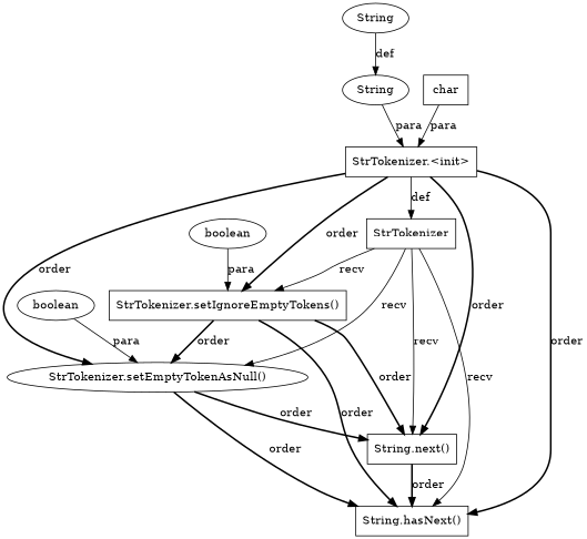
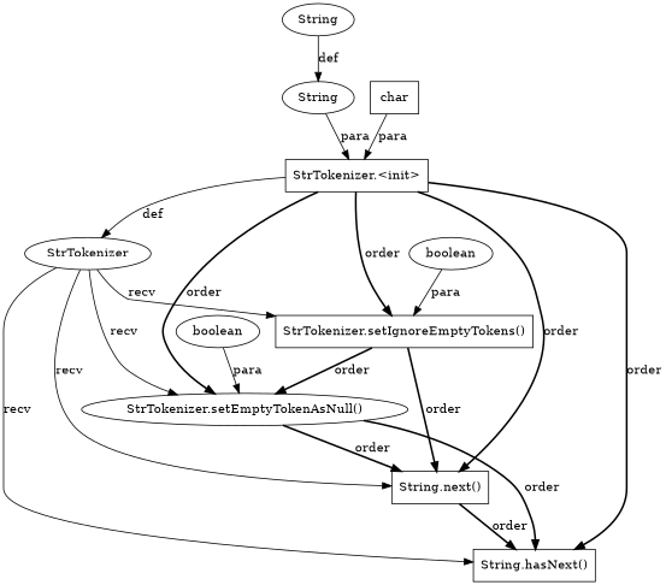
  digraph {
    node [shape=ellipse]
    edge [style=bold]
    n1 [label="String.next()" shape=box]
    n2 [label="String.hasNext()" shape=box]
-   n3 [label=StrTokenizer shape=box]
+   n3 [label=StrTokenizer]
    n4 [label="StrTokenizer.setIgnoreEmptyTokens()" shape=box]
    n5 [label="StrTokenizer.setEmptyTokenAsNull()"]
    n6 [label="StrTokenizer.<init>" shape=box]
    n7 [label=String]
    n8 [label=boolean]
    n9 [label=String]
    n10 [label=boolean]
    n11 [label=char shape=box]
    n1 -> n2 [label=order]
    n3 -> n1 [label=recv style=solid]
    n3 -> n2 [label=recv style=solid]
    n3 -> n4 [label=recv style=solid]
    n3 -> n5 [label=recv style=solid]
    n4 -> n1 [label=order]
-   n4 -> n2 [label=order]
    n4 -> n5 [label=order]
    n5 -> n1 [label=order]
    n5 -> n2 [label=order]
    n6 -> n1 [label=order]
    n6 -> n2 [label=order]
    n6 -> n3 [label=def style=solid]
    n6 -> n4 [label=order]
    n6 -> n5 [label=order]
    n7 -> n6 [label=para style=solid]
    n8 -> n4 [label=para style=solid]
    n9 -> n7 [label=def style=solid]
    n10 -> n5 [label=para style=solid]
    n11 -> n6 [label=para style=solid]
  }
